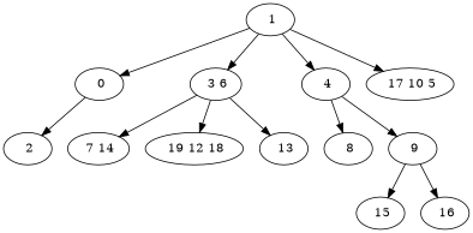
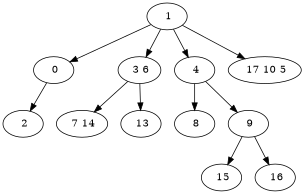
  digraph {
    " 0"
    " 2"
    " 1"
    " 3 6"
    " 4"
    " 17 10 5"
    " 7 14"
-   " 19 12 18"
    " 13"
    " 8"
    " 9"
    " 15"
    " 16"
    " 0" -> " 2"
    " 1" -> " 0"
    " 1" -> " 3 6"
    " 1" -> " 4"
    " 1" -> " 17 10 5"
    " 3 6" -> " 7 14"
-   " 3 6" -> " 19 12 18"
    " 3 6" -> " 13"
    " 4" -> " 8"
    " 4" -> " 9"
    " 9" -> " 15"
    " 9" -> " 16"
  }
